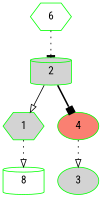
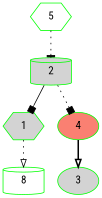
  digraph {
    fontname="Roboto Condensed"
    node [color=green fillcolor=lightgrey fontname="Roboto Condensed" shape=cylinder style=filled]
    edge [arrowhead=box fontname="Roboto Condensed" style=bold]
    2
-   6 [fillcolor=white shape=hexagon]
+   6 [fillcolor=white shape=hexagon label=5]
    1 [shape=hexagon]
    4 [fillcolor=salmon shape=ellipse]
    8 [fillcolor=white]
    3 [shape=ellipse]
-   2 -> 1 [arrowhead=onormal style=solid]
-   2 -> 4
+   2 -> 1 [style=solid]
+   2 -> 4 [style=dotted]
    6 -> 2 [arrowhead=tee style=dotted]
    1 -> 8 [arrowhead=onormal style=dotted]
-   4 -> 3 [arrowhead=onormal style=dotted]
+   4 -> 3 [arrowhead=onormal]
  }
